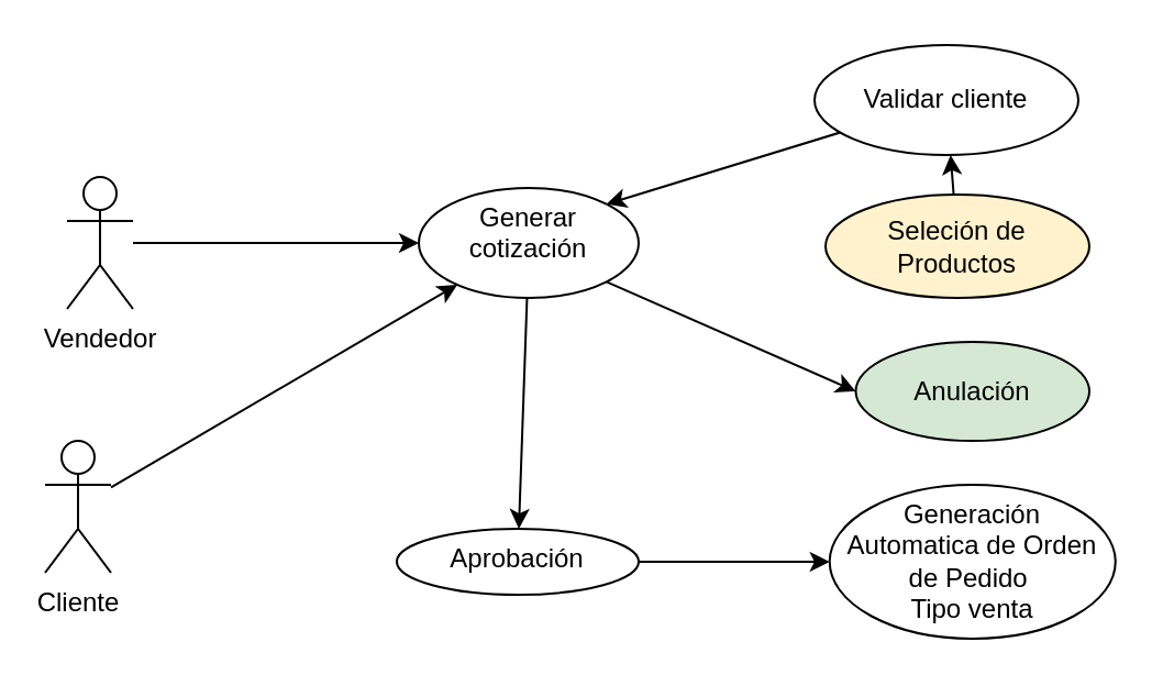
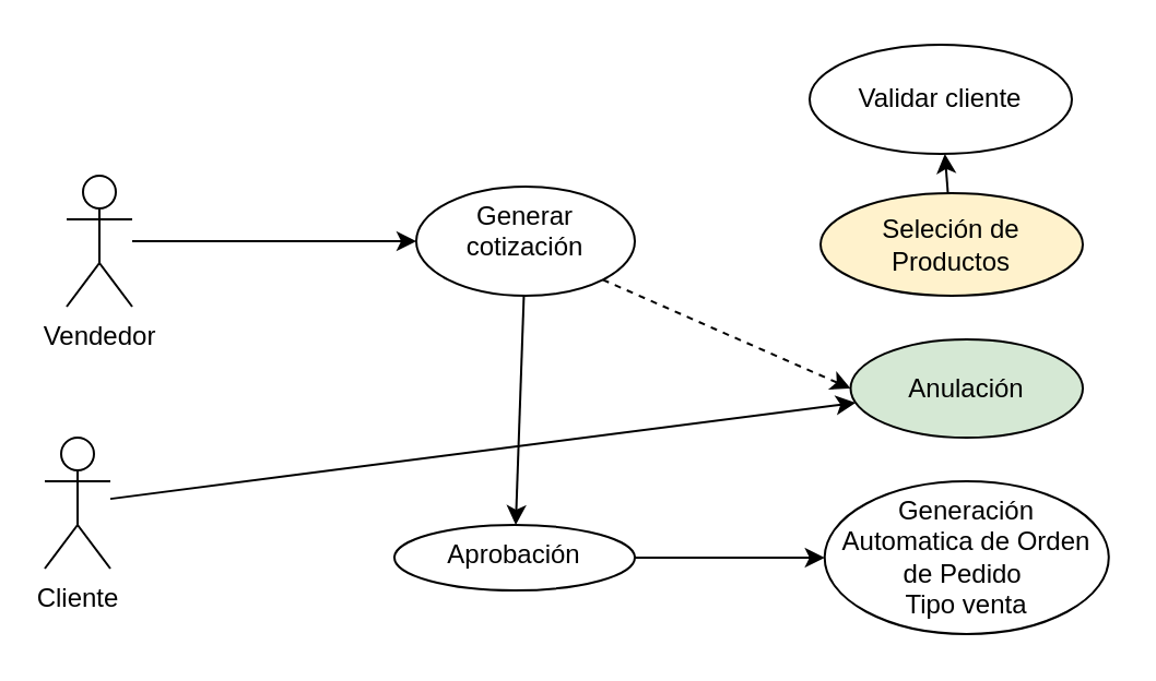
  <mxCell id="0" />
  <mxCell id="1" parent="0" />
  <mxCell id="2" value="" style="edgeStyle=none;html=1;" parent="1" source="3" target="8" edge="1"><mxGeometry relative="1" as="geometry" /></mxCell>
  <mxCell id="3" value="Vendedor" style="shape=umlActor;verticalLabelPosition=bottom;verticalAlign=top;html=1;outlineConnect=0;" parent="1" vertex="1"><mxGeometry x="30" y="80" width="30" height="60" as="geometry" /></mxCell>
- <mxCell id="4" value="" style="edgeStyle=none;html=1;" parent="1" source="5" target="8" edge="1"><mxGeometry relative="1" as="geometry" /></mxCell>
+ <mxCell id="4" value="" style="edgeStyle=none;html=1;" parent="1" source="5" target="12" edge="1"><mxGeometry relative="1" as="geometry" /></mxCell>
  <mxCell id="5" value="Cliente" style="shape=umlActor;verticalLabelPosition=bottom;verticalAlign=top;html=1;outlineConnect=0;" parent="1" vertex="1"><mxGeometry x="20" y="200" width="30" height="60" as="geometry" /></mxCell>
  <mxCell id="6" value="" style="edgeStyle=none;html=1;" parent="1" source="8" target="10" edge="1"><mxGeometry relative="1" as="geometry" /></mxCell>
- <mxCell id="7" style="edgeStyle=none;html=1;exitX=1;exitY=1;exitDx=0;exitDy=0;entryX=0;entryY=0.5;entryDx=0;entryDy=0;" edge="1" parent="1" source="8" target="12"><mxGeometry relative="1" as="geometry" /></mxCell>
+ <mxCell id="7" style="edgeStyle=none;html=1;exitX=1;exitY=1;exitDx=0;exitDy=0;entryX=0;entryY=0.5;entryDx=0;entryDy=0;dashed=1;" edge="1" parent="1" source="8" target="12"><mxGeometry relative="1" as="geometry" /></mxCell>
  <mxCell id="8" value="Generar cotización" style="ellipse;whiteSpace=wrap;html=1;verticalAlign=top;" parent="1" vertex="1"><mxGeometry x="190" y="85" width="100" height="50" as="geometry" /></mxCell>
  <mxCell id="9" value="" style="edgeStyle=none;html=1;" parent="1" source="10" target="11" edge="1"><mxGeometry relative="1" as="geometry" /></mxCell>
  <mxCell id="10" value="Aprobación" style="ellipse;whiteSpace=wrap;html=1;verticalAlign=top;" parent="1" vertex="1"><mxGeometry x="180" y="240" width="110" height="30" as="geometry" /></mxCell>
  <mxCell id="11" value="Generación &lt;br&gt;Automatica de Orden de Pedido&amp;nbsp;&lt;br&gt;Tipo venta" style="ellipse;whiteSpace=wrap;html=1;verticalAlign=top;" parent="1" vertex="1"><mxGeometry x="376.88" y="220" width="130" height="70" as="geometry" /></mxCell>
  <mxCell id="12" value="Anulación" style="ellipse;whiteSpace=wrap;html=1;fillColor=#d5e8d4;" parent="1" vertex="1"><mxGeometry x="388.75" y="155" width="106.25" height="45" as="geometry" /></mxCell>
  <mxCell id="13" style="edgeStyle=none;html=1;" parent="1" source="14" target="16" edge="1"><mxGeometry relative="1" as="geometry" /></mxCell>
  <mxCell id="14" value="Seleción de&lt;br&gt;Productos" style="ellipse;whiteSpace=wrap;html=1;fillColor=#fff2cc;" parent="1" vertex="1"><mxGeometry x="375" y="88" width="120" height="47" as="geometry" /></mxCell>
- <mxCell id="15" style="edgeStyle=none;html=1;entryX=1;entryY=0;entryDx=0;entryDy=0;" parent="1" source="16" target="8" edge="1"><mxGeometry relative="1" as="geometry" /></mxCell>
  <mxCell id="16" value="Validar cliente" style="ellipse;whiteSpace=wrap;html=1;" parent="1" vertex="1"><mxGeometry x="370" y="20" width="120" height="50" as="geometry" /></mxCell>
